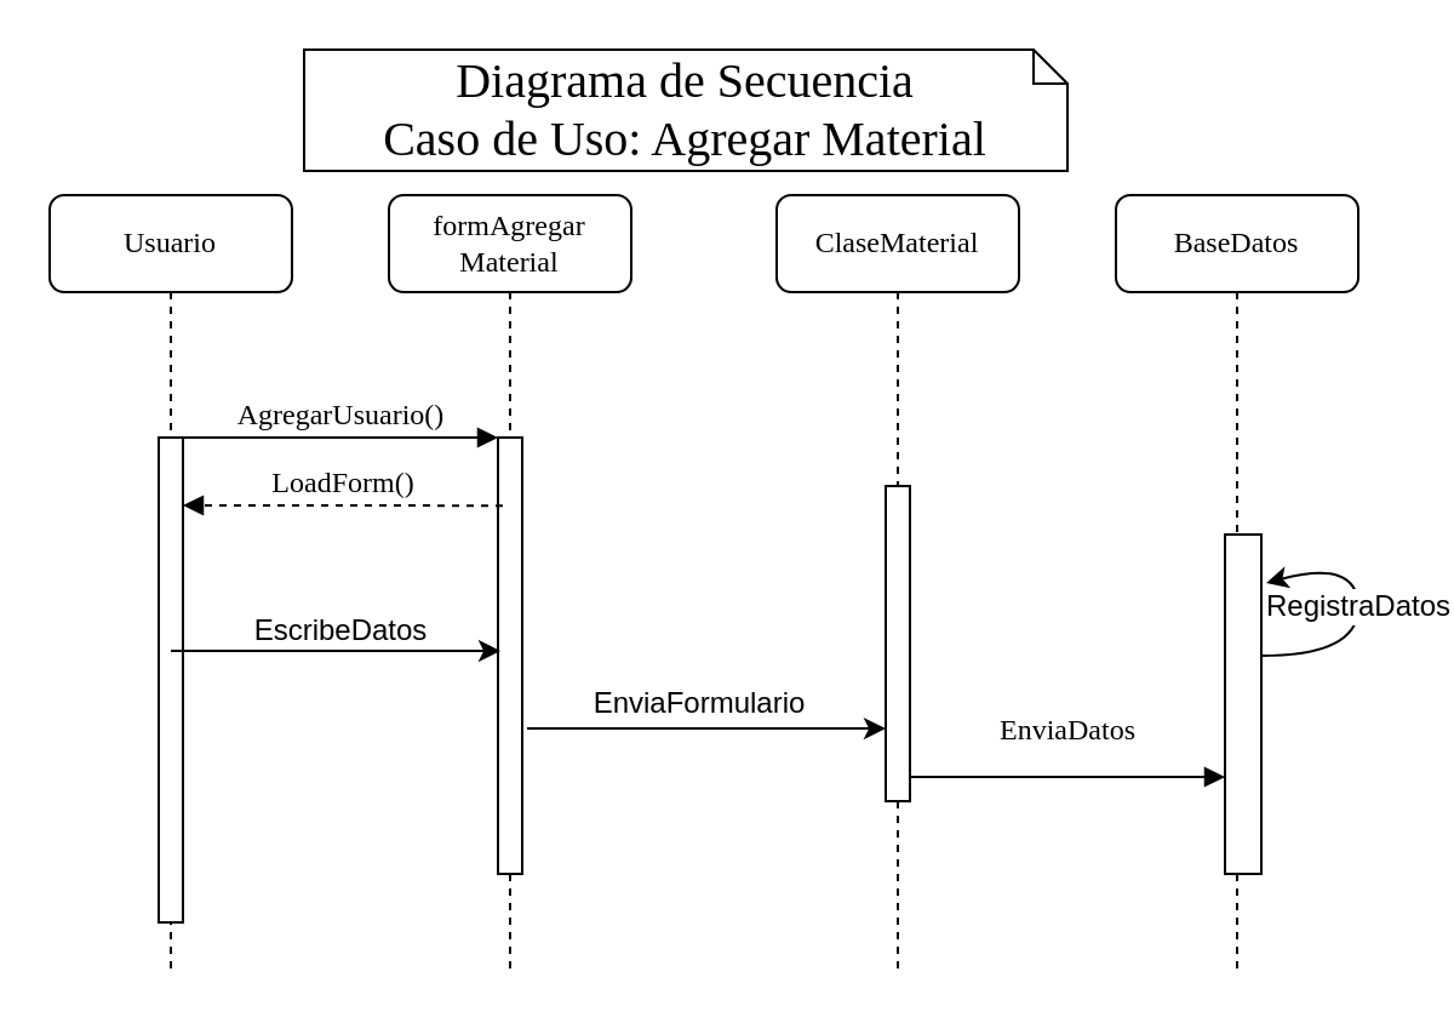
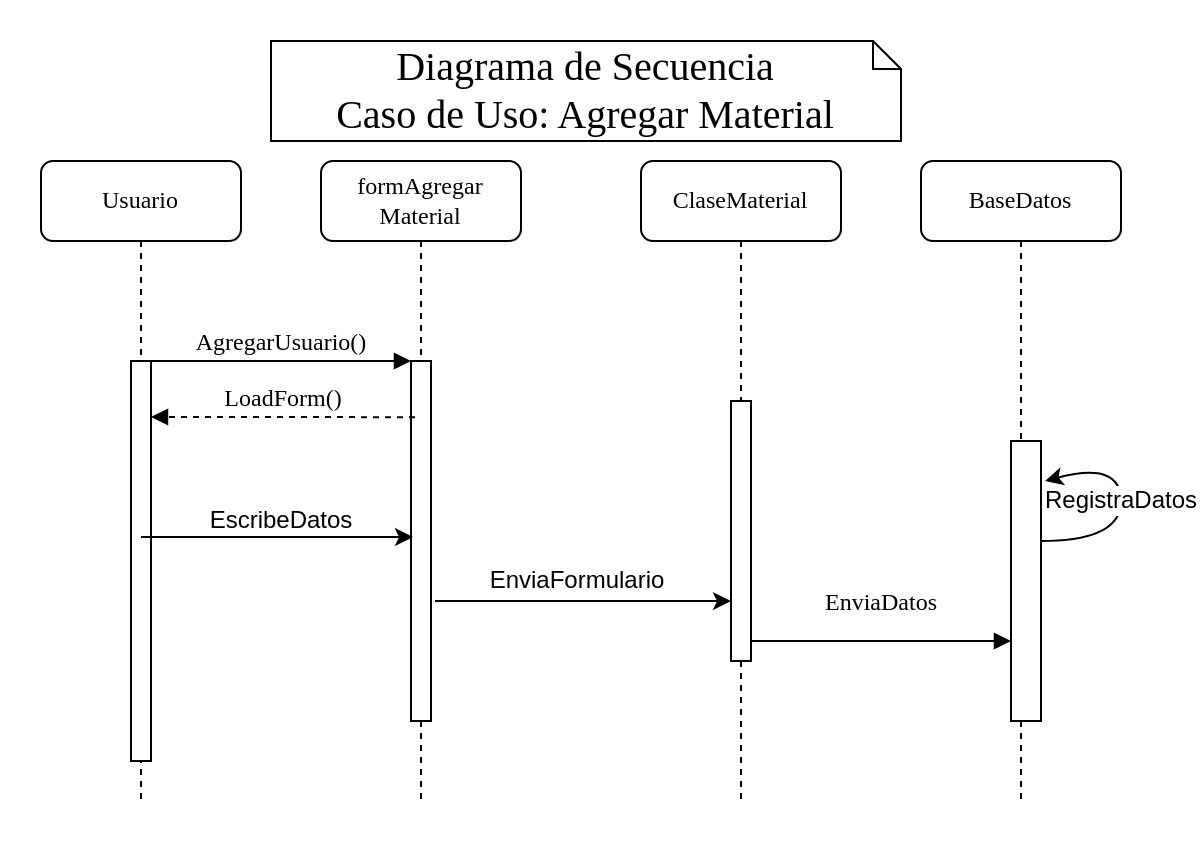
  <mxCell id="0" />
  <mxCell id="1" parent="0" />
  <mxCell id="2" value="formAgregar&lt;br&gt;Material" style="shape=umlLifeline;perimeter=lifelinePerimeter;whiteSpace=wrap;html=1;container=1;collapsible=0;recursiveResize=0;outlineConnect=0;rounded=1;shadow=0;comic=0;labelBackgroundColor=none;strokeWidth=1;fontFamily=Verdana;fontSize=12;align=center;" parent="1" vertex="1"><mxGeometry x="160" y="80" width="100" height="320" as="geometry" /></mxCell>
  <mxCell id="3" value="" style="html=1;points=[];perimeter=orthogonalPerimeter;rounded=0;shadow=0;comic=0;labelBackgroundColor=none;strokeWidth=1;fontFamily=Verdana;fontSize=12;align=center;" parent="2" vertex="1"><mxGeometry x="45" y="100" width="10" height="180" as="geometry" /></mxCell>
  <mxCell id="4" value="ClaseMaterial" style="shape=umlLifeline;perimeter=lifelinePerimeter;whiteSpace=wrap;html=1;container=1;collapsible=0;recursiveResize=0;outlineConnect=0;rounded=1;shadow=0;comic=0;labelBackgroundColor=none;strokeWidth=1;fontFamily=Verdana;fontSize=12;align=center;" parent="1" vertex="1"><mxGeometry x="320" y="80" width="100" height="320" as="geometry" /></mxCell>
  <mxCell id="5" value="" style="html=1;points=[];perimeter=orthogonalPerimeter;rounded=0;shadow=0;comic=0;labelBackgroundColor=none;strokeWidth=1;fontFamily=Verdana;fontSize=12;align=center;" parent="4" vertex="1"><mxGeometry x="45" y="120" width="10" height="130" as="geometry" /></mxCell>
  <mxCell id="6" value="BaseDatos" style="shape=umlLifeline;perimeter=lifelinePerimeter;whiteSpace=wrap;html=1;container=1;collapsible=0;recursiveResize=0;outlineConnect=0;rounded=1;shadow=0;comic=0;labelBackgroundColor=none;strokeWidth=1;fontFamily=Verdana;fontSize=12;align=center;" parent="1" vertex="1"><mxGeometry x="460" y="80" width="100" height="320" as="geometry" /></mxCell>
  <mxCell id="7" value="Usuario" style="shape=umlLifeline;perimeter=lifelinePerimeter;whiteSpace=wrap;html=1;container=1;collapsible=0;recursiveResize=0;outlineConnect=0;rounded=1;shadow=0;comic=0;labelBackgroundColor=none;strokeWidth=1;fontFamily=Verdana;fontSize=12;align=center;" parent="1" vertex="1"><mxGeometry x="20" y="80" width="100" height="320" as="geometry" /></mxCell>
  <mxCell id="8" value="" style="html=1;points=[];perimeter=orthogonalPerimeter;rounded=0;shadow=0;comic=0;labelBackgroundColor=none;strokeWidth=1;fontFamily=Verdana;fontSize=12;align=center;" parent="7" vertex="1"><mxGeometry x="45" y="100" width="10" height="200" as="geometry" /></mxCell>
  <mxCell id="9" value="" style="html=1;points=[];perimeter=orthogonalPerimeter;rounded=0;shadow=0;comic=0;labelBackgroundColor=none;strokeWidth=1;fontFamily=Verdana;fontSize=12;align=center;" parent="1" vertex="1"><mxGeometry x="505" y="220" width="15" height="140" as="geometry" /></mxCell>
  <mxCell id="10" value="EnviaDatos" style="html=1;verticalAlign=bottom;endArrow=block;labelBackgroundColor=none;fontFamily=Verdana;fontSize=12;edgeStyle=elbowEdgeStyle;elbow=vertical;" parent="1" source="5" target="9" edge="1"><mxGeometry y="10" relative="1" as="geometry"><mxPoint x="430" y="220" as="sourcePoint" /><Array as="points"><mxPoint x="440" y="320" /><mxPoint x="380" y="220" /></Array><mxPoint as="offset" /></mxGeometry></mxCell>
  <mxCell id="11" value="AgregarUsuario()" style="html=1;verticalAlign=bottom;endArrow=block;entryX=0;entryY=0;labelBackgroundColor=none;fontFamily=Verdana;fontSize=12;edgeStyle=elbowEdgeStyle;elbow=vertical;" parent="1" source="8" target="3" edge="1"><mxGeometry relative="1" as="geometry"><mxPoint x="140" y="190" as="sourcePoint" /></mxGeometry></mxCell>
  <mxCell id="12" value="LoadForm()" style="html=1;verticalAlign=bottom;endArrow=block;labelBackgroundColor=none;fontFamily=Verdana;fontSize=12;edgeStyle=elbowEdgeStyle;elbow=vertical;dashed=1;exitX=0.2;exitY=0.156;exitDx=0;exitDy=0;exitPerimeter=0;" parent="1" source="3" target="8" edge="1"><mxGeometry relative="1" as="geometry"><mxPoint x="198" y="210" as="sourcePoint" /><mxPoint x="82" y="210" as="targetPoint" /></mxGeometry></mxCell>
- <mxCell id="13" value="Diagrama de Secuencia&lt;br style=&quot;font-size: 20px&quot;&gt;Caso de Uso: Agregar Material" style="shape=note;whiteSpace=wrap;html=1;size=14;verticalAlign=top;align=center;spacingTop=-6;rounded=0;shadow=0;comic=0;labelBackgroundColor=none;strokeWidth=1;fontFamily=Verdana;fontSize=20;" parent="1" vertex="1"><mxGeometry x="125" y="20" width="315" height="50" as="geometry" /></mxCell>
+ <mxCell id="13" value="Diagrama de Secuencia&lt;br style=&quot;font-size: 20px&quot;&gt;Caso de Uso: Agregar Material" style="shape=note;whiteSpace=wrap;html=1;size=14;verticalAlign=top;align=center;spacingTop=-6;rounded=0;shadow=0;comic=0;labelBackgroundColor=none;strokeWidth=1;fontFamily=Verdana;fontSize=20;" parent="1" vertex="1"><mxGeometry x="135" y="20" width="315" height="50" as="geometry" /></mxCell>
  <mxCell id="14" value="EscribeDatos" style="endArrow=classic;html=1;fontSize=12;entryX=0.1;entryY=0.328;entryDx=0;entryDy=0;entryPerimeter=0;exitX=0.5;exitY=0.44;exitDx=0;exitDy=0;exitPerimeter=0;" edge="1" parent="1" source="8"><mxGeometry x="0.029" y="8" width="50" height="50" relative="1" as="geometry"><mxPoint x="80" y="268" as="sourcePoint" /><mxPoint x="206" y="268.04" as="targetPoint" /><mxPoint as="offset" /></mxGeometry></mxCell>
  <mxCell id="15" value="EnviaFormulario" style="endArrow=classic;html=1;fontSize=12;exitX=1.2;exitY=0.667;exitDx=0;exitDy=0;exitPerimeter=0;" edge="1" parent="1" source="3" target="5"><mxGeometry x="-0.046" y="10" width="50" height="50" relative="1" as="geometry"><mxPoint x="220" y="300" as="sourcePoint" /><mxPoint x="360" y="300" as="targetPoint" /><mxPoint as="offset" /></mxGeometry></mxCell>
  <mxCell id="16" value="RegistraDatos" style="curved=1;endArrow=classic;html=1;fontSize=12;" edge="1" parent="1" source="9"><mxGeometry width="50" height="50" relative="1" as="geometry"><mxPoint x="540" y="270" as="sourcePoint" /><mxPoint x="522" y="240" as="targetPoint" /><Array as="points"><mxPoint x="560" y="270" /><mxPoint x="560" y="230" /></Array></mxGeometry></mxCell>
